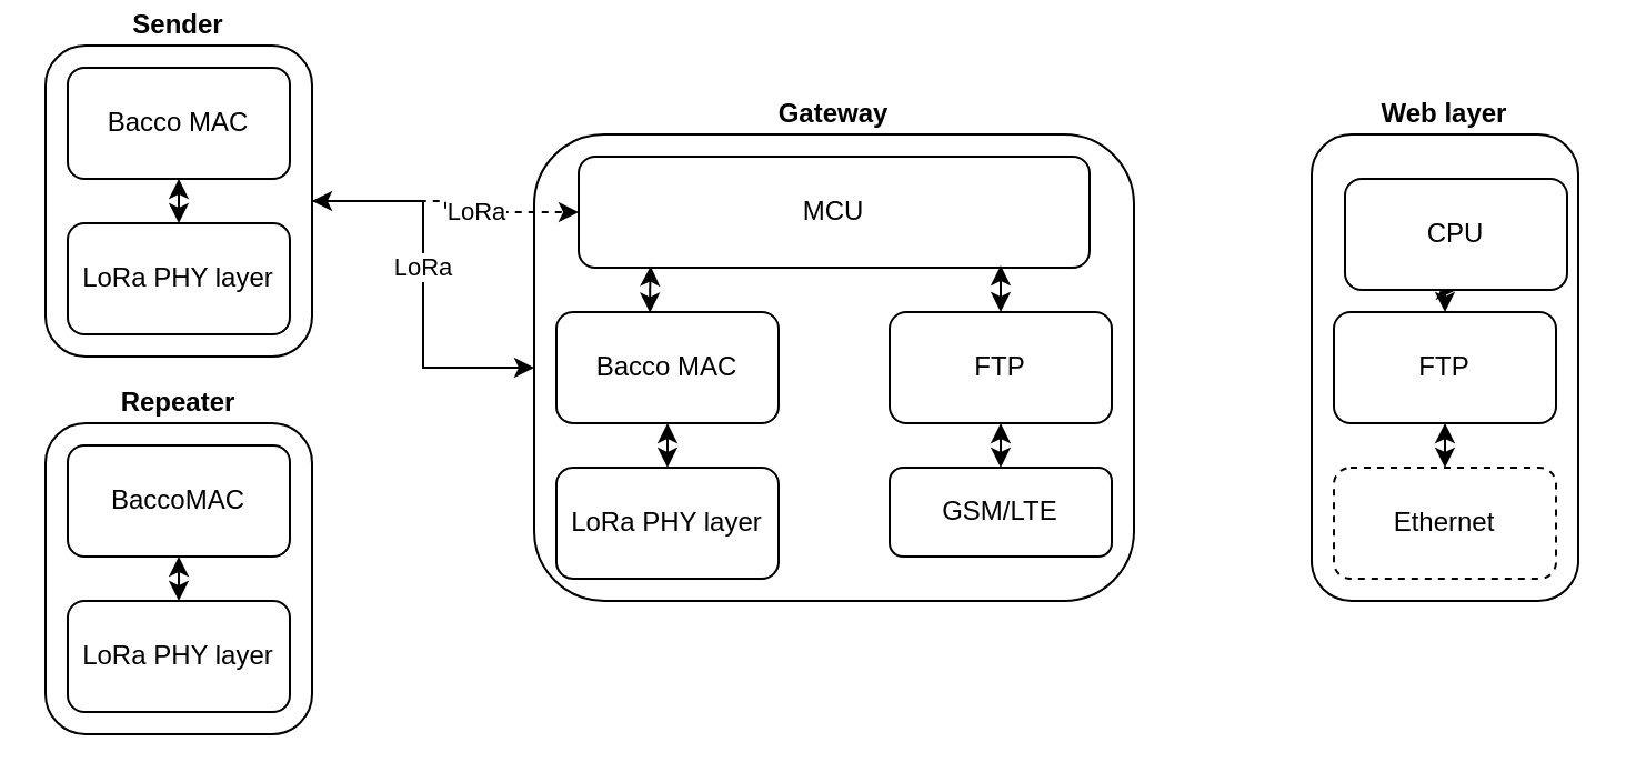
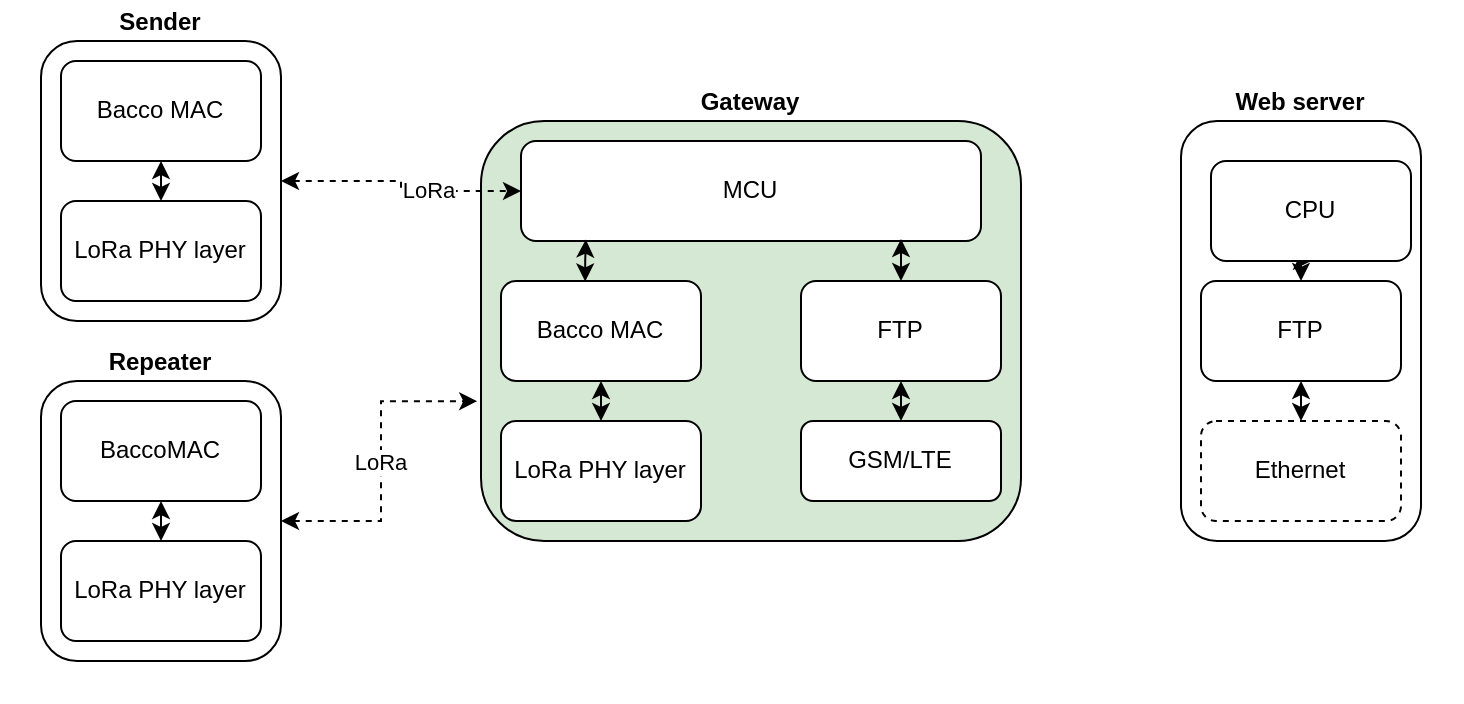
  <mxCell id="0" />
  <mxCell id="1" parent="0" />
+ <mxCell id="2" value="LoRa" style="edgeStyle=orthogonalEdgeStyle;rounded=0;orthogonalLoop=1;jettySize=auto;html=1;exitX=1;exitY=0.5;exitDx=0;exitDy=0;entryX=-0.007;entryY=0.667;entryDx=0;entryDy=0;entryPerimeter=0;startArrow=classic;startFill=1;dashed=1;" parent="1" source="3" target="5" edge="1"><mxGeometry relative="1" as="geometry" /></mxCell>
  <mxCell id="3" value="&lt;div&gt;Repeater&lt;/div&gt;" style="rounded=1;whiteSpace=wrap;html=1;labelPosition=center;verticalLabelPosition=top;align=center;verticalAlign=bottom;horizontal=1;fontStyle=1;labelBorderColor=none;labelBackgroundColor=none;" parent="1" vertex="1"><mxGeometry x="20" y="190" width="120" height="140" as="geometry" /></mxCell>
  <mxCell id="4" value="LoRa PHY layer" style="rounded=1;whiteSpace=wrap;html=1;" parent="1" vertex="1"><mxGeometry x="30" y="270" width="100" height="50" as="geometry" /></mxCell>
- <mxCell id="5" value="&lt;div&gt;Gateway&lt;/div&gt;" style="rounded=1;whiteSpace=wrap;html=1;fontStyle=1;labelPosition=center;verticalLabelPosition=top;align=center;verticalAlign=bottom;textDirection=ltr;" parent="1" vertex="1"><mxGeometry x="240" y="60" width="270" height="210" as="geometry" /></mxCell>
+ <mxCell id="5" value="&lt;div&gt;Gateway&lt;/div&gt;" style="rounded=1;whiteSpace=wrap;html=1;fontStyle=1;labelPosition=center;verticalLabelPosition=top;align=center;verticalAlign=bottom;textDirection=ltr;fillColor=#d5e8d4;" parent="1" vertex="1"><mxGeometry x="240" y="60" width="270" height="210" as="geometry" /></mxCell>
  <mxCell id="6" value="GSM/LTE" style="rounded=1;whiteSpace=wrap;html=1;" parent="1" vertex="1"><mxGeometry x="400" y="210" width="100" height="40" as="geometry" /></mxCell>
  <mxCell id="7" value="MCU" style="rounded=1;whiteSpace=wrap;html=1;" parent="1" vertex="1"><mxGeometry x="260" y="70" width="230" height="50" as="geometry" /></mxCell>
  <mxCell id="8" style="edgeStyle=orthogonalEdgeStyle;rounded=0;orthogonalLoop=1;jettySize=auto;html=1;exitX=0.5;exitY=1;exitDx=0;exitDy=0;entryX=0.5;entryY=0;entryDx=0;entryDy=0;startArrow=classic;startFill=1;" parent="1" source="9" target="6" edge="1"><mxGeometry relative="1" as="geometry" /></mxCell>
  <mxCell id="9" value="FTP" style="rounded=1;whiteSpace=wrap;html=1;" parent="1" vertex="1"><mxGeometry x="400" y="140" width="100" height="50" as="geometry" /></mxCell>
  <mxCell id="10" style="edgeStyle=orthogonalEdgeStyle;rounded=0;orthogonalLoop=1;jettySize=auto;html=1;entryX=0.5;entryY=0;entryDx=0;entryDy=0;startArrow=classic;startFill=1;" parent="1" target="9" edge="1"><mxGeometry relative="1" as="geometry"><mxPoint x="450" y="119" as="sourcePoint" /><Array as="points"><mxPoint x="450" y="119" /></Array></mxGeometry></mxCell>
  <mxCell id="11" style="edgeStyle=orthogonalEdgeStyle;rounded=0;orthogonalLoop=1;jettySize=auto;html=1;exitX=0.5;exitY=1;exitDx=0;exitDy=0;entryX=0.5;entryY=0;entryDx=0;entryDy=0;startArrow=classic;startFill=1;" parent="1" source="12" target="4" edge="1"><mxGeometry relative="1" as="geometry" /></mxCell>
  <mxCell id="12" value="&lt;div&gt;BaccoMAC&lt;/div&gt;" style="rounded=1;whiteSpace=wrap;html=1;" parent="1" vertex="1"><mxGeometry x="30" y="200" width="100" height="50" as="geometry" /></mxCell>
  <mxCell id="13" value="LoRa PHY layer" style="rounded=1;whiteSpace=wrap;html=1;" parent="1" vertex="1"><mxGeometry x="250" y="210" width="100" height="50" as="geometry" /></mxCell>
  <mxCell id="14" style="edgeStyle=orthogonalEdgeStyle;rounded=0;orthogonalLoop=1;jettySize=auto;html=1;exitX=0.5;exitY=1;exitDx=0;exitDy=0;entryX=0.5;entryY=0;entryDx=0;entryDy=0;startArrow=classic;startFill=1;" parent="1" source="15" target="13" edge="1"><mxGeometry relative="1" as="geometry" /></mxCell>
  <mxCell id="15" value="Bacco MAC" style="rounded=1;whiteSpace=wrap;html=1;" parent="1" vertex="1"><mxGeometry x="250" y="140" width="100" height="50" as="geometry" /></mxCell>
  <mxCell id="16" style="edgeStyle=orthogonalEdgeStyle;rounded=0;orthogonalLoop=1;jettySize=auto;html=1;exitX=0.421;exitY=0.005;exitDx=0;exitDy=0;entryX=0.141;entryY=0.986;entryDx=0;entryDy=0;entryPerimeter=0;startArrow=classic;startFill=1;exitPerimeter=0;" parent="1" source="15" target="7" edge="1"><mxGeometry relative="1" as="geometry"><Array as="points"><mxPoint x="292" y="130" /><mxPoint x="292" y="130" /></Array></mxGeometry></mxCell>
- <mxCell id="17" value="&lt;div&gt;Web layer&lt;/div&gt;" style="rounded=1;whiteSpace=wrap;html=1;fontStyle=1;labelPosition=center;verticalLabelPosition=top;align=center;verticalAlign=bottom;" parent="1" vertex="1"><mxGeometry x="590" y="60" width="120" height="210" as="geometry" /></mxCell>
+ <mxCell id="17" value="&lt;div&gt;Web server&lt;/div&gt;" style="rounded=1;whiteSpace=wrap;html=1;fontStyle=1;labelPosition=center;verticalLabelPosition=top;align=center;verticalAlign=bottom;" parent="1" vertex="1"><mxGeometry x="590" y="60" width="120" height="210" as="geometry" /></mxCell>
  <mxCell id="18" value="LoRa" style="edgeStyle=orthogonalEdgeStyle;rounded=0;orthogonalLoop=1;jettySize=auto;html=1;exitX=1;exitY=0.5;exitDx=0;exitDy=0;startArrow=classic;startFill=1;dashed=1;" parent="1" source="20" target="7" edge="1"><mxGeometry x="0.257" relative="1" as="geometry"><mxPoint as="offset" /></mxGeometry></mxCell>
- <mxCell id="19" value="LoRa" style="edgeStyle=orthogonalEdgeStyle;rounded=0;orthogonalLoop=1;jettySize=auto;html=1;exitX=1;exitY=0.5;exitDx=0;exitDy=0;entryX=0;entryY=0.5;entryDx=0;entryDy=0;" parent="1" source="20" target="5" edge="1"><mxGeometry x="-0.086" relative="1" as="geometry"><mxPoint as="offset" /></mxGeometry></mxCell>
  <mxCell id="20" value="&lt;div&gt;Sender&lt;/div&gt;" style="rounded=1;whiteSpace=wrap;html=1;labelPosition=center;verticalLabelPosition=top;align=center;verticalAlign=bottom;horizontal=1;fontStyle=1;labelBorderColor=none;labelBackgroundColor=none;" parent="1" vertex="1"><mxGeometry x="20" y="20" width="120" height="140" as="geometry" /></mxCell>
  <mxCell id="21" value="LoRa PHY layer" style="rounded=1;whiteSpace=wrap;html=1;" parent="1" vertex="1"><mxGeometry x="30" y="100" width="100" height="50" as="geometry" /></mxCell>
  <mxCell id="22" style="edgeStyle=orthogonalEdgeStyle;rounded=0;orthogonalLoop=1;jettySize=auto;html=1;exitX=0.5;exitY=1;exitDx=0;exitDy=0;entryX=0.5;entryY=0;entryDx=0;entryDy=0;startArrow=classic;startFill=1;" parent="1" source="23" target="21" edge="1"><mxGeometry relative="1" as="geometry" /></mxCell>
  <mxCell id="23" value="&lt;div&gt;Bacco MAC&lt;/div&gt;" style="rounded=1;whiteSpace=wrap;html=1;" parent="1" vertex="1"><mxGeometry x="30" y="30" width="100" height="50" as="geometry" /></mxCell>
  <mxCell id="24" style="edgeStyle=orthogonalEdgeStyle;rounded=0;orthogonalLoop=1;jettySize=auto;html=1;exitX=0.5;exitY=1;exitDx=0;exitDy=0;entryX=0.5;entryY=0;entryDx=0;entryDy=0;startArrow=classic;startFill=1;" parent="1" source="25" target="27" edge="1"><mxGeometry relative="1" as="geometry" /></mxCell>
  <mxCell id="25" value="&lt;div&gt;CPU&lt;/div&gt;" style="rounded=1;whiteSpace=wrap;html=1;" parent="1" vertex="1"><mxGeometry x="605" y="80" width="100" height="50" as="geometry" /></mxCell>
  <mxCell id="26" style="edgeStyle=orthogonalEdgeStyle;rounded=0;orthogonalLoop=1;jettySize=auto;html=1;exitX=0.5;exitY=1;exitDx=0;exitDy=0;entryX=0.5;entryY=0;entryDx=0;entryDy=0;startArrow=classic;startFill=1;" parent="1" source="27" target="28" edge="1"><mxGeometry relative="1" as="geometry" /></mxCell>
  <mxCell id="27" value="FTP" style="rounded=1;whiteSpace=wrap;html=1;" parent="1" vertex="1"><mxGeometry x="600" y="140" width="100" height="50" as="geometry" /></mxCell>
  <mxCell id="28" value="&lt;div&gt;Ethernet&lt;/div&gt;" style="rounded=1;whiteSpace=wrap;html=1;dashed=1;" parent="1" vertex="1"><mxGeometry x="600" y="210" width="100" height="50" as="geometry" /></mxCell>
